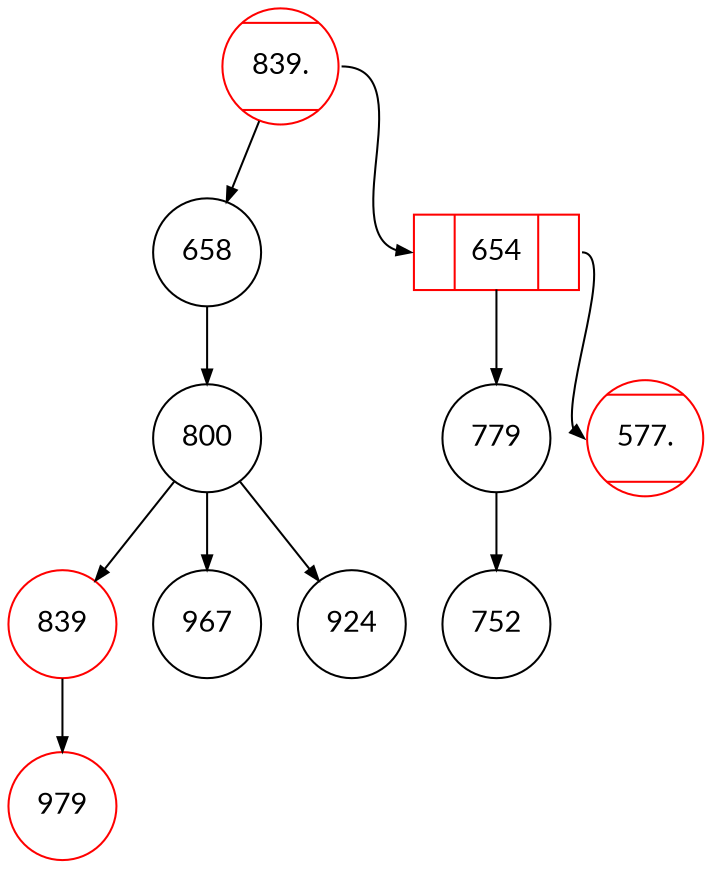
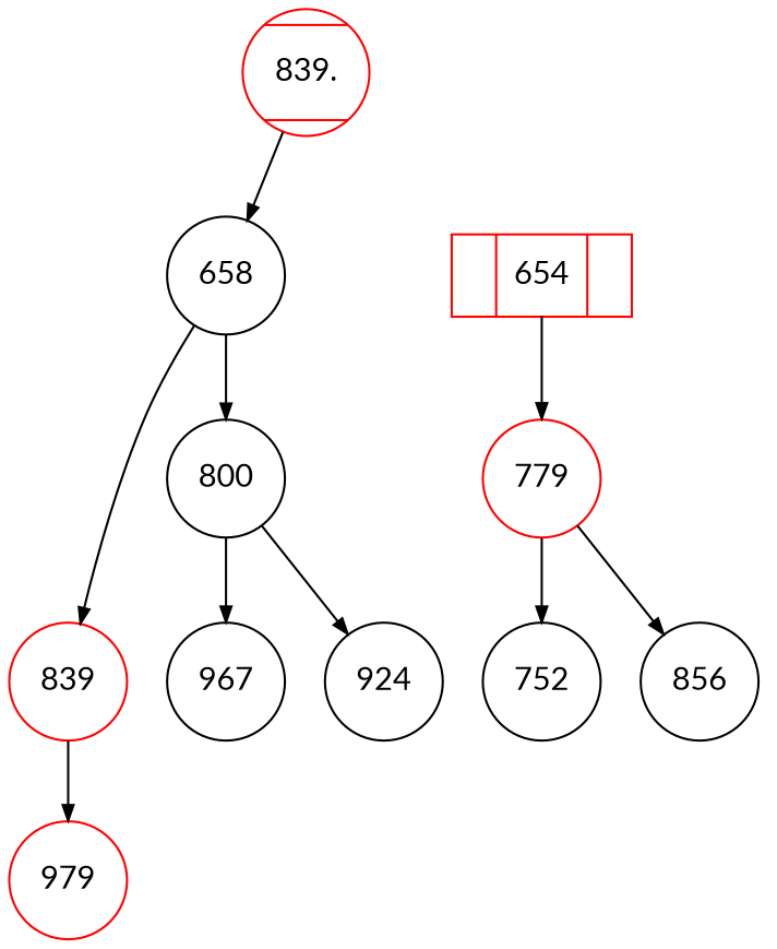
  digraph {
    fontname=Lato
    node [fontname=Lato shape=circle]
    edge [arrowsize=0.7 fontname=Lato style=solid]
    n1 [color=red label="<l> |<m>654|<r> " shape=record]
-   779
-   577. [color=red shape=Mcircle]
+   779 [color=red]
    658
    800
    839 [color=red]
+   856
    752
    924
    967
    979 [color=red]
    839. [color=red shape=Mcircle]
    n1 -> 779
-   n1 -> 577. [headport=w tailport="r:e"]
+   779 -> 856
    779 -> 752
    658 -> 800
-   800 -> 839
+   658 -> 839
    800 -> 924
    800 -> 967
    839 -> 979
-   839. -> n1 [headport="l:w" tailport=e]
    839. -> 658
  }
